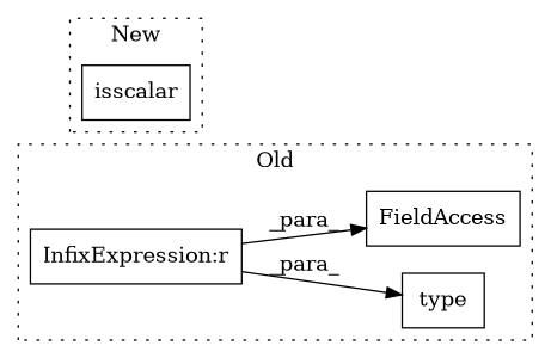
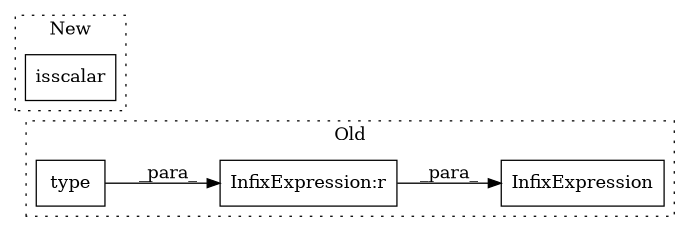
  digraph {
    rankdir=LR
    node [a=32 l=4 shape=box]
    n1 [l="5,1" label=type s="1882,1889"]
    n2 [a=27 label="InfixExpression:r" s=1890]
-   n3 [a=22 label=FieldAccess s=1894]
+   n3 [a=22 label=InfixExpression s=1894]
    n4 [l="9,1" label=isscalar s="2088,2099"]
    subgraph cluster_1 {
      label=Old
      style=dotted
      n1
      n2
      n3
    }
    subgraph cluster_2 {
      label=New
      style=dotted
      n4
    }
-   n2 -> n1 [label=_para_]
+   n1 -> n2 [label=_para_]
    n2 -> n3 [label=_para_]
  }
